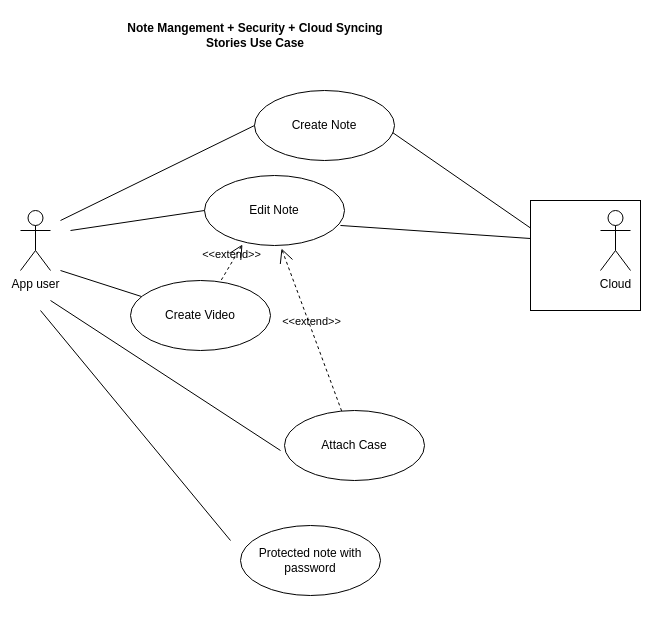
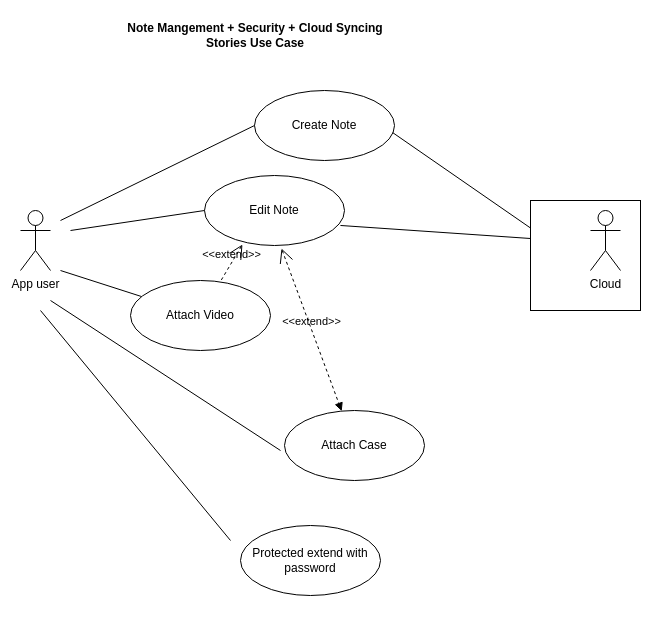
  <mxCell id="0" />
  <mxCell id="1" parent="0" />
  <mxCell id="2" value="" style="whiteSpace=wrap;html=1;aspect=fixed;" vertex="1" parent="1"><mxGeometry x="530" y="200" width="110" height="110" as="geometry" /></mxCell>
  <mxCell id="3" value="App user" style="shape=umlActor;html=1;verticalLabelPosition=bottom;verticalAlign=top;align=center;" vertex="1" parent="1"><mxGeometry x="20" y="210" width="30" height="60" as="geometry" /></mxCell>
  <mxCell id="4" value="Create Note" style="ellipse;whiteSpace=wrap;html=1;" vertex="1" parent="1"><mxGeometry x="254" y="90" width="140" height="70" as="geometry" /></mxCell>
  <mxCell id="5" value="" style="edgeStyle=none;html=1;endArrow=none;verticalAlign=bottom;rounded=0;entryX=0;entryY=0.5;entryDx=0;entryDy=0;" edge="1" parent="1" target="4"><mxGeometry width="160" relative="1" as="geometry"><mxPoint x="60" y="220" as="sourcePoint" /><mxPoint x="420" y="330" as="targetPoint" /></mxGeometry></mxCell>
  <mxCell id="6" value="Edit Note" style="ellipse;whiteSpace=wrap;html=1;" vertex="1" parent="1"><mxGeometry x="204" y="175" width="140" height="70" as="geometry" /></mxCell>
- <mxCell id="7" value="Create Video" style="ellipse;whiteSpace=wrap;html=1;" vertex="1" parent="1"><mxGeometry x="130" y="280" width="140" height="70" as="geometry" /></mxCell>
+ <mxCell id="7" value="Attach Video" style="ellipse;whiteSpace=wrap;html=1;" vertex="1" parent="1"><mxGeometry x="130" y="280" width="140" height="70" as="geometry" /></mxCell>
  <mxCell id="8" value="Attach Case" style="ellipse;whiteSpace=wrap;html=1;" vertex="1" parent="1"><mxGeometry x="284" y="410" width="140" height="70" as="geometry" /></mxCell>
  <mxCell id="9" value="" style="edgeStyle=none;html=1;endArrow=none;verticalAlign=bottom;rounded=0;entryX=0;entryY=0.5;entryDx=0;entryDy=0;" edge="1" parent="1" target="6"><mxGeometry width="160" relative="1" as="geometry"><mxPoint x="70" y="230" as="sourcePoint" /><mxPoint x="224" y="125" as="targetPoint" /></mxGeometry></mxCell>
- <mxCell id="10" value="&amp;lt;&amp;lt;extend&amp;gt;&amp;gt;" style="edgeStyle=none;html=1;startArrow=open;endArrow=none;startSize=12;verticalAlign=bottom;dashed=1;labelBackgroundColor=none;rounded=0;exitX=0.55;exitY=1.043;exitDx=0;exitDy=0;exitPerimeter=0;" edge="1" parent="1" source="6" target="8"><mxGeometry width="160" relative="1" as="geometry"><mxPoint x="260" y="330" as="sourcePoint" /><mxPoint x="420" y="330" as="targetPoint" /></mxGeometry></mxCell>
+ <mxCell id="10" value="&amp;lt;&amp;lt;extend&amp;gt;&amp;gt;" style="edgeStyle=none;html=1;startArrow=open;endArrow=block;startSize=12;verticalAlign=bottom;dashed=1;labelBackgroundColor=none;rounded=0;exitX=0.55;exitY=1.043;exitDx=0;exitDy=0;exitPerimeter=0;" edge="1" parent="1" source="6" target="8"><mxGeometry width="160" relative="1" as="geometry"><mxPoint x="260" y="330" as="sourcePoint" /><mxPoint x="420" y="330" as="targetPoint" /></mxGeometry></mxCell>
  <mxCell id="11" value="&amp;lt;&amp;lt;extend&amp;gt;&amp;gt;" style="edgeStyle=none;html=1;startArrow=open;endArrow=none;startSize=12;verticalAlign=bottom;dashed=1;labelBackgroundColor=none;rounded=0;exitX=0.271;exitY=0.986;exitDx=0;exitDy=0;exitPerimeter=0;" edge="1" parent="1" source="6" target="7"><mxGeometry width="160" relative="1" as="geometry"><mxPoint x="301" y="253" as="sourcePoint" /><mxPoint x="295" y="460" as="targetPoint" /></mxGeometry></mxCell>
  <mxCell id="12" value="" style="edgeStyle=none;html=1;endArrow=none;verticalAlign=bottom;rounded=0;" edge="1" parent="1" target="7"><mxGeometry width="160" relative="1" as="geometry"><mxPoint x="60" y="270" as="sourcePoint" /><mxPoint x="224" y="215" as="targetPoint" /><Array as="points" /></mxGeometry></mxCell>
  <mxCell id="13" value="" style="edgeStyle=none;html=1;endArrow=none;verticalAlign=bottom;rounded=0;" edge="1" parent="1"><mxGeometry width="160" relative="1" as="geometry"><mxPoint x="50" y="300" as="sourcePoint" /><mxPoint x="280" y="450" as="targetPoint" /><Array as="points" /></mxGeometry></mxCell>
  <mxCell id="14" value="Note Mangement + Security + Cloud Syncing Stories Use Case" style="text;html=1;align=center;verticalAlign=middle;whiteSpace=wrap;rounded=0;fontStyle=1" vertex="1" parent="1"><mxGeometry x="110" y="20" width="290" height="30" as="geometry" /></mxCell>
- <mxCell id="15" value="Protected note with password" style="ellipse;whiteSpace=wrap;html=1;" vertex="1" parent="1"><mxGeometry x="240" y="525" width="140" height="70" as="geometry" /></mxCell>
+ <mxCell id="15" value="Protected extend with password" style="ellipse;whiteSpace=wrap;html=1;" vertex="1" parent="1"><mxGeometry x="240" y="525" width="140" height="70" as="geometry" /></mxCell>
  <mxCell id="16" value="" style="edgeStyle=none;html=1;endArrow=none;verticalAlign=bottom;rounded=0;" edge="1" parent="1"><mxGeometry width="160" relative="1" as="geometry"><mxPoint x="40" y="310" as="sourcePoint" /><mxPoint x="230" y="540" as="targetPoint" /><Array as="points" /></mxGeometry></mxCell>
- <mxCell id="17" value="Cloud" style="shape=umlActor;verticalLabelPosition=bottom;verticalAlign=top;html=1;outlineConnect=0;" vertex="1" parent="1"><mxGeometry x="600" y="210" width="30" height="60" as="geometry" /></mxCell>
+ <mxCell id="17" value="Cloud" style="shape=umlActor;verticalLabelPosition=bottom;verticalAlign=top;html=1;outlineConnect=0;" vertex="1" parent="1"><mxGeometry x="590" y="210" width="30" height="60" as="geometry" /></mxCell>
  <mxCell id="18" value="" style="edgeStyle=none;html=1;endArrow=none;verticalAlign=bottom;rounded=0;entryX=0;entryY=0.25;entryDx=0;entryDy=0;exitX=0.986;exitY=0.6;exitDx=0;exitDy=0;exitPerimeter=0;" edge="1" parent="1" source="4" target="2"><mxGeometry width="160" relative="1" as="geometry"><mxPoint x="360" y="240" as="sourcePoint" /><mxPoint x="240" y="550" as="targetPoint" /><Array as="points" /></mxGeometry></mxCell>
  <mxCell id="19" value="" style="edgeStyle=none;html=1;endArrow=none;verticalAlign=bottom;rounded=0;exitX=0.971;exitY=0.714;exitDx=0;exitDy=0;exitPerimeter=0;" edge="1" parent="1" source="6"><mxGeometry width="160" relative="1" as="geometry"><mxPoint x="362" y="132" as="sourcePoint" /><mxPoint x="530" y="238" as="targetPoint" /><Array as="points" /></mxGeometry></mxCell>
